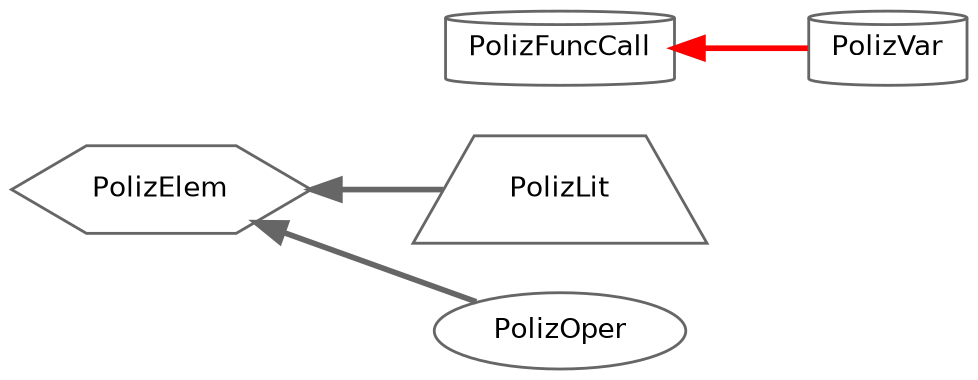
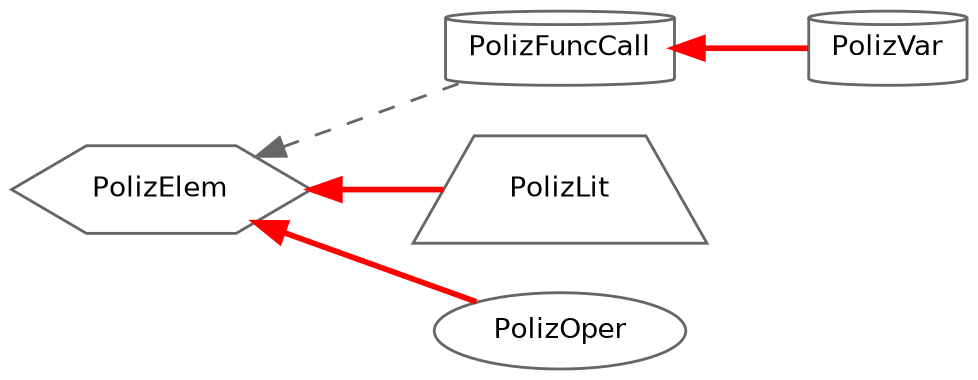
  digraph {
    rankdir=LR
    node [color=grey40 fillcolor=white fontname=Helvetica fontsize=10 shape=cylinder style=filled]
    edge [color=gray40 dir=back fontname=Helvetica fontsize=10 labelfontname=Helvetica labelfontsize=10 style=bold]
    n1 [height=0.2 label=PolizElem shape=hexagon width=0.4]
    n2 [height=0.2 label=PolizFuncCall width=0.4]
    n3 [height=0.2 label=PolizLit shape=trapezium width=0.4]
    n4 [height=0.2 label=PolizOper shape=ellipse width=0.4]
    n5 [height=0.2 label=PolizVar width=0.4]
-   n1 -> n3
-   n1 -> n4
+   n1 -> n2 [style=dashed]
+   n1 -> n3 [color=red]
+   n1 -> n4 [color=red]
    n2 -> n5 [color=red]
  }
